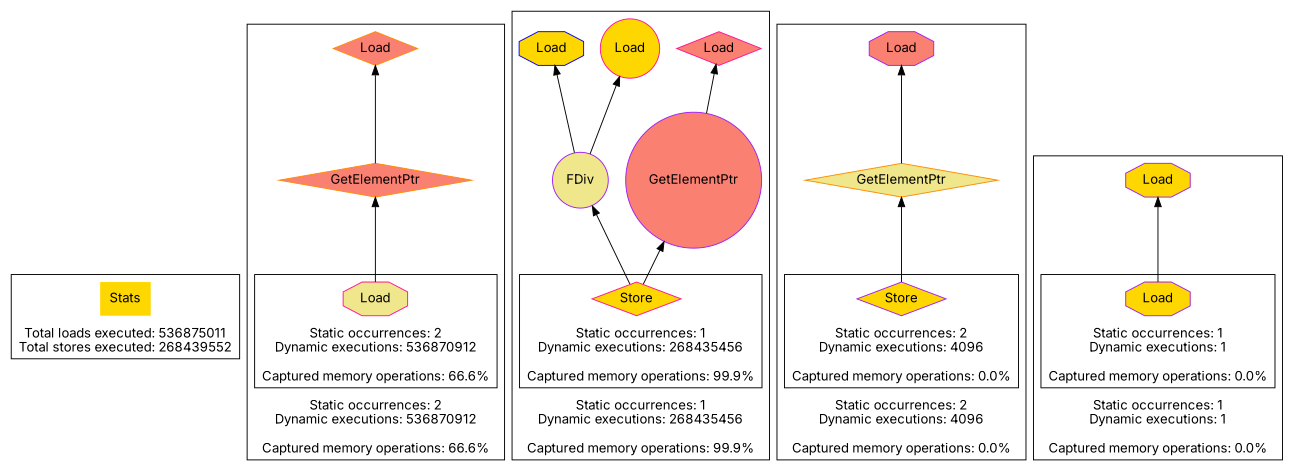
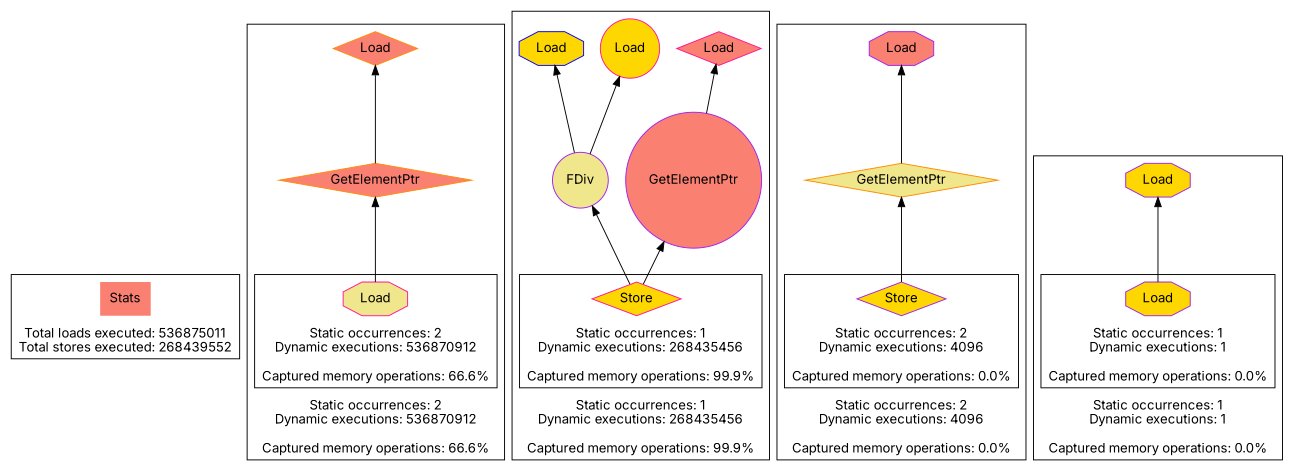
  strict digraph {
    rankdir=BT
    fontname=Inter
    node [shape=diamond style=filled fillcolor=salmon color=purple fontname=Inter]
    edge [fontname=Inter]
-   Stats [shape=plaintext fillcolor=gold]
+   Stats [shape=plaintext]
    n2 [label=Load fillcolor=khaki color=deeppink shape=octagon]
    n3 [label=GetElementPtr color=darkorange]
    n4 [label=Load color=darkorange]
    n5 [label=Store fillcolor=gold color=deeppink]
    n6 [label=FDiv fillcolor=khaki shape=circle]
    n7 [label=GetElementPtr shape=circle]
    n8 [label=Load fillcolor=gold color=blue shape=octagon]
    n9 [label=Load fillcolor=gold color=deeppink shape=circle]
    n10 [label=Load color=deeppink]
    n11 [label=Store fillcolor=gold]
    n12 [label=GetElementPtr fillcolor=khaki color=darkorange]
    n13 [label=Load shape=octagon]
    n14 [label=Load fillcolor=gold shape=octagon]
    n15 [label=Load fillcolor=gold shape=octagon]
    subgraph sub_1 {
      cluster=true
      label="Total loads executed: 536875011\nTotal stores executed: 268439552"
      Stats
    }
    subgraph sub_2 {
      cluster=true
      label="Static occurrences: 2\nDynamic executions: 536870912\n\nCaptured memory operations: 66.6%"
      n3
      n4
      subgraph sub_3 {
        cluster=true
        label="Static occurrences: 2\nDynamic executions: 536870912\n\nCaptured memory operations: 66.6%"
        rank=min
        n2
      }
    }
    subgraph sub_4 {
      cluster=true
      label="Static occurrences: 1\nDynamic executions: 268435456\n\nCaptured memory operations: 99.9%"
      n6
      n7
      n8
      n9
      n10
      subgraph sub_5 {
        cluster=true
        label="Static occurrences: 1\nDynamic executions: 268435456\n\nCaptured memory operations: 99.9%"
        rank=min
        n5
      }
    }
    subgraph sub_6 {
      cluster=true
      label="Static occurrences: 2\nDynamic executions: 4096\n\nCaptured memory operations: 0.0%"
      n12
      n13
      subgraph sub_7 {
        cluster=true
        label="Static occurrences: 2\nDynamic executions: 4096\n\nCaptured memory operations: 0.0%"
        rank=min
        n11
      }
    }
    subgraph sub_8 {
      cluster=true
      label="Static occurrences: 1\nDynamic executions: 1\n\nCaptured memory operations: 0.0%"
      n15
      subgraph sub_9 {
        cluster=true
        label="Static occurrences: 1\nDynamic executions: 1\n\nCaptured memory operations: 0.0%"
        rank=min
        n14
      }
    }
    n2 -> n3
    n3 -> n4
    n5 -> n6
    n5 -> n7
    n6 -> n8
    n6 -> n9
    n7 -> n10
    n11 -> n12
    n12 -> n13
    n14 -> n15
  }
